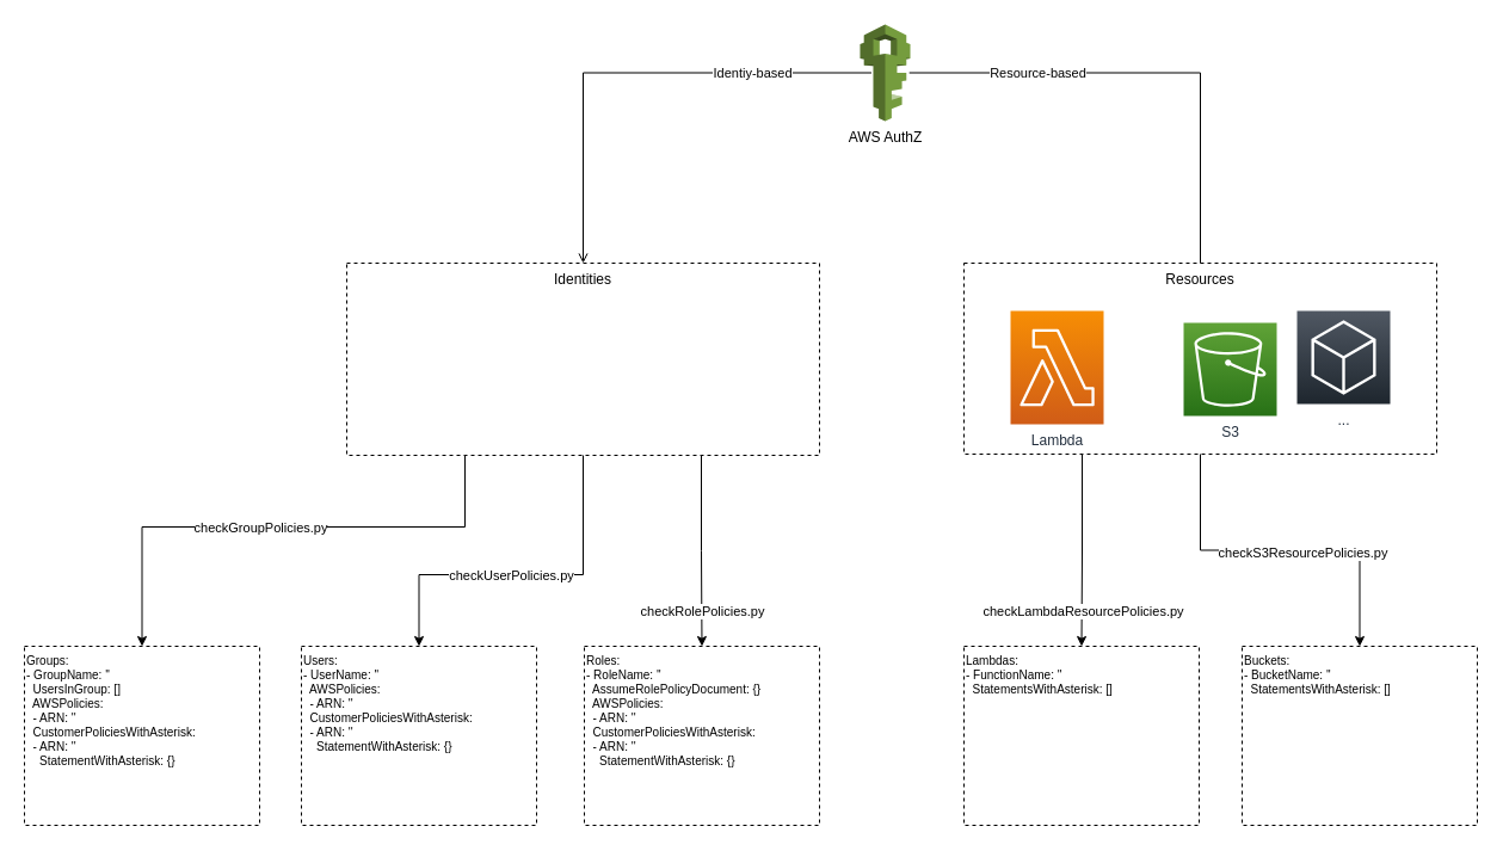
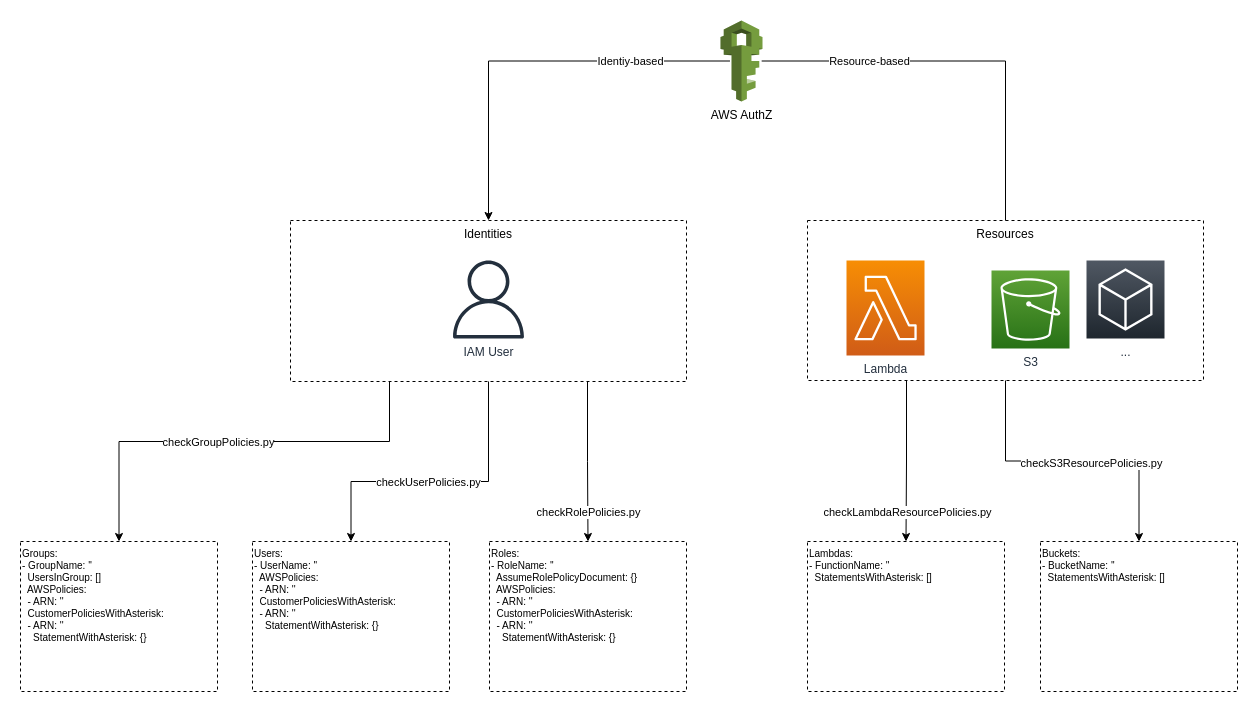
  <mxCell id="0" />
  <mxCell id="1" parent="0" />
  <mxCell id="2" style="edgeStyle=orthogonalEdgeStyle;rounded=0;orthogonalLoop=1;jettySize=auto;html=1;entryX=0.5;entryY=0;entryDx=0;entryDy=0;" edge="1" parent="1" source="8" target="23"><mxGeometry relative="1" as="geometry"><Array as="points"><mxPoint x="488" y="481" /><mxPoint x="351" y="481" /></Array></mxGeometry></mxCell>
  <mxCell id="3" value="checkUserPolicies.py" style="edgeLabel;html=1;align=center;verticalAlign=middle;resizable=0;points=[];" vertex="1" connectable="0" parent="2"><mxGeometry x="-0.157" y="2" relative="1" as="geometry"><mxPoint x="-36" y="-2" as="offset" /></mxGeometry></mxCell>
  <mxCell id="4" style="edgeStyle=orthogonalEdgeStyle;rounded=0;orthogonalLoop=1;jettySize=auto;html=1;exitX=0.75;exitY=1;exitDx=0;exitDy=0;entryX=0.5;entryY=0;entryDx=0;entryDy=0;" edge="1" parent="1" source="8" target="25"><mxGeometry relative="1" as="geometry" /></mxCell>
  <mxCell id="5" value="checkRolePolicies.py" style="edgeLabel;html=1;align=center;verticalAlign=middle;resizable=0;points=[];" vertex="1" connectable="0" parent="4"><mxGeometry x="-0.296" y="1" relative="1" as="geometry"><mxPoint x="-1" y="74" as="offset" /></mxGeometry></mxCell>
  <mxCell id="6" style="edgeStyle=orthogonalEdgeStyle;rounded=0;orthogonalLoop=1;jettySize=auto;html=1;exitX=0.25;exitY=1;exitDx=0;exitDy=0;entryX=0.5;entryY=0;entryDx=0;entryDy=0;" edge="1" parent="1" source="8" target="24"><mxGeometry relative="1" as="geometry"><Array as="points"><mxPoint x="389" y="441" /><mxPoint x="119" y="441" /><mxPoint x="119" y="541" /></Array></mxGeometry></mxCell>
  <mxCell id="7" value="checkGroupPolicies.py" style="edgeLabel;html=1;align=center;verticalAlign=middle;resizable=0;points=[];" vertex="1" connectable="0" parent="6"><mxGeometry x="0.181" y="4" relative="1" as="geometry"><mxPoint x="22" y="-4" as="offset" /></mxGeometry></mxCell>
  <mxCell id="8" value="Identities" style="fillColor=none;strokeColor=#000000;dashed=1;verticalAlign=top;fontStyle=0;fontColor=#000000;whiteSpace=wrap;html=1;" parent="1" vertex="1"><mxGeometry x="290" y="220" width="396" height="161" as="geometry" /></mxCell>
  <mxCell id="9" style="edgeStyle=orthogonalEdgeStyle;rounded=0;orthogonalLoop=1;jettySize=auto;html=1;" edge="1" parent="1" source="13" target="26"><mxGeometry relative="1" as="geometry" /></mxCell>
  <mxCell id="10" value="checkS3ResourcePolicies.py" style="edgeLabel;html=1;align=center;verticalAlign=middle;resizable=0;points=[];" vertex="1" connectable="0" parent="9"><mxGeometry x="-0.228" y="-2" relative="1" as="geometry"><mxPoint x="52" as="offset" /></mxGeometry></mxCell>
  <mxCell id="11" style="edgeStyle=orthogonalEdgeStyle;rounded=0;orthogonalLoop=1;jettySize=auto;html=1;exitX=0.25;exitY=1;exitDx=0;exitDy=0;" edge="1" parent="1" source="13" target="27"><mxGeometry relative="1" as="geometry" /></mxCell>
  <mxCell id="12" value="checkLambdaResourcePolicies.py" style="edgeLabel;html=1;align=center;verticalAlign=middle;resizable=0;points=[];" vertex="1" connectable="0" parent="11"><mxGeometry x="-0.493" y="-2" relative="1" as="geometry"><mxPoint x="2" y="90" as="offset" /></mxGeometry></mxCell>
  <mxCell id="13" value="&lt;font color=&quot;#000000&quot;&gt;Resources&lt;/font&gt;" style="fillColor=none;strokeColor=#000000;dashed=1;verticalAlign=top;fontStyle=0;fontColor=#5A6C86;whiteSpace=wrap;html=1;" parent="1" vertex="1"><mxGeometry x="807" y="220" width="396" height="160" as="geometry" /></mxCell>
- <mxCell id="14" style="edgeStyle=orthogonalEdgeStyle;rounded=0;orthogonalLoop=1;jettySize=auto;html=1;entryX=0.5;entryY=0;entryDx=0;entryDy=0;exitX=0.26;exitY=0.5;exitDx=0;exitDy=0;exitPerimeter=0;endArrow=open;" parent="1" source="22" target="8" edge="1"><mxGeometry relative="1" as="geometry"><mxPoint x="706" y="60" as="sourcePoint" /></mxGeometry></mxCell>
+ <mxCell id="14" style="edgeStyle=orthogonalEdgeStyle;rounded=0;orthogonalLoop=1;jettySize=auto;html=1;entryX=0.5;entryY=0;entryDx=0;entryDy=0;exitX=0.26;exitY=0.5;exitDx=0;exitDy=0;exitPerimeter=0;" parent="1" source="22" target="8" edge="1"><mxGeometry relative="1" as="geometry"><mxPoint x="706" y="60" as="sourcePoint" /></mxGeometry></mxCell>
  <mxCell id="15" value="Identiy-based" style="edgeLabel;html=1;align=center;verticalAlign=middle;resizable=0;points=[];" parent="14" vertex="1" connectable="0"><mxGeometry x="-0.176" relative="1" as="geometry"><mxPoint x="65" as="offset" /></mxGeometry></mxCell>
  <mxCell id="16" style="edgeStyle=orthogonalEdgeStyle;rounded=0;orthogonalLoop=1;jettySize=auto;html=1;exitX=0.92;exitY=0.5;exitDx=0;exitDy=0;exitPerimeter=0;endArrow=none;" parent="1" source="22" target="13" edge="1"><mxGeometry relative="1" as="geometry"><mxPoint x="784" y="60" as="sourcePoint" /></mxGeometry></mxCell>
  <mxCell id="17" value="Resource-based" style="edgeLabel;html=1;align=center;verticalAlign=middle;resizable=0;points=[];" parent="16" vertex="1" connectable="0"><mxGeometry x="-0.702" y="1" relative="1" as="geometry"><mxPoint x="47" y="1" as="offset" /></mxGeometry></mxCell>
+ <mxCell id="18" value="IAM User" style="sketch=0;outlineConnect=0;fontColor=#232F3E;gradientColor=none;fillColor=#232F3D;strokeColor=none;dashed=0;verticalLabelPosition=bottom;verticalAlign=top;align=center;html=1;fontSize=12;fontStyle=0;aspect=fixed;pointerEvents=1;shape=mxgraph.aws4.user;" parent="1" vertex="1"><mxGeometry x="449" y="260" width="78" height="78" as="geometry" /></mxCell>
  <mxCell id="19" value="Lambda" style="sketch=0;points=[[0,0,0],[0.25,0,0],[0.5,0,0],[0.75,0,0],[1,0,0],[0,1,0],[0.25,1,0],[0.5,1,0],[0.75,1,0],[1,1,0],[0,0.25,0],[0,0.5,0],[0,0.75,0],[1,0.25,0],[1,0.5,0],[1,0.75,0]];outlineConnect=0;fontColor=#232F3E;gradientColor=#F78E04;gradientDirection=north;fillColor=#D05C17;strokeColor=#ffffff;dashed=0;verticalLabelPosition=bottom;verticalAlign=top;align=center;html=1;fontSize=12;fontStyle=0;aspect=fixed;shape=mxgraph.aws4.resourceIcon;resIcon=mxgraph.aws4.lambda;" parent="1" vertex="1"><mxGeometry x="846" y="260" width="78" height="95" as="geometry" /></mxCell>
  <mxCell id="20" value="S3" style="sketch=0;points=[[0,0,0],[0.25,0,0],[0.5,0,0],[0.75,0,0],[1,0,0],[0,1,0],[0.25,1,0],[0.5,1,0],[0.75,1,0],[1,1,0],[0,0.25,0],[0,0.5,0],[0,0.75,0],[1,0.25,0],[1,0.5,0],[1,0.75,0]];outlineConnect=0;fontColor=#232F3E;gradientColor=#60A337;gradientDirection=north;fillColor=#277116;strokeColor=#ffffff;dashed=0;verticalLabelPosition=bottom;verticalAlign=top;align=center;html=1;fontSize=12;fontStyle=0;aspect=fixed;shape=mxgraph.aws4.resourceIcon;resIcon=mxgraph.aws4.s3;" parent="1" vertex="1"><mxGeometry x="991" y="270" width="78" height="78" as="geometry" /></mxCell>
  <mxCell id="21" value="..." style="sketch=0;points=[[0,0,0],[0.25,0,0],[0.5,0,0],[0.75,0,0],[1,0,0],[0,1,0],[0.25,1,0],[0.5,1,0],[0.75,1,0],[1,1,0],[0,0.25,0],[0,0.5,0],[0,0.75,0],[1,0.25,0],[1,0.5,0],[1,0.75,0]];gradientDirection=north;outlineConnect=0;fontColor=#232F3E;gradientColor=#505863;fillColor=#1E262E;strokeColor=#ffffff;dashed=0;verticalLabelPosition=bottom;verticalAlign=top;align=center;html=1;fontSize=12;fontStyle=0;aspect=fixed;shape=mxgraph.aws4.resourceIcon;resIcon=mxgraph.aws4.general;" parent="1" vertex="1"><mxGeometry x="1086" y="260" width="78" height="78" as="geometry" /></mxCell>
  <mxCell id="22" value="AWS AuthZ" style="outlineConnect=0;dashed=0;verticalLabelPosition=bottom;verticalAlign=top;align=center;html=1;shape=mxgraph.aws3.iam;fillColor=#759C3E;gradientColor=none;perimeterSpacing=3;" vertex="1" parent="1"><mxGeometry x="720" y="20" width="42" height="81" as="geometry" /></mxCell>
  <mxCell id="23" value="&lt;div style=&quot;font-size: 10px;&quot;&gt;&lt;div style=&quot;border-color: var(--border-color);&quot;&gt;Users:&lt;/div&gt;&lt;div style=&quot;border-color: var(--border-color);&quot;&gt;- UserName: ''&lt;/div&gt;&lt;div style=&quot;border-color: var(--border-color);&quot;&gt;&amp;nbsp; AWSPolicies:&lt;/div&gt;&lt;div style=&quot;border-color: var(--border-color);&quot;&gt;&amp;nbsp; - ARN: ''&lt;/div&gt;&lt;div style=&quot;border-color: var(--border-color);&quot;&gt;&amp;nbsp; CustomerPoliciesWithAsterisk:&lt;/div&gt;&lt;div style=&quot;border-color: var(--border-color);&quot;&gt;&amp;nbsp; - ARN: ''&lt;/div&gt;&lt;div style=&quot;border-color: var(--border-color);&quot;&gt;&amp;nbsp; &amp;nbsp; StatementWithAsterisk: {}&lt;/div&gt;&lt;/div&gt;" style="text;html=1;strokeColor=default;fillColor=none;align=left;verticalAlign=top;whiteSpace=wrap;rounded=0;dashed=1;" vertex="1" parent="1"><mxGeometry x="252" y="541" width="197" height="150" as="geometry" /></mxCell>
  <mxCell id="24" value="&lt;div style=&quot;font-size: 10px;&quot;&gt;&lt;div style=&quot;&quot;&gt;&lt;div style=&quot;border-color: var(--border-color);&quot;&gt;Groups:&lt;/div&gt;&lt;div style=&quot;border-color: var(--border-color);&quot;&gt;- GroupName: ''&lt;/div&gt;&lt;div style=&quot;border-color: var(--border-color);&quot;&gt;&amp;nbsp; UsersInGroup: []&lt;/div&gt;&lt;div style=&quot;border-color: var(--border-color);&quot;&gt;&amp;nbsp; AWSPolicies:&lt;/div&gt;&lt;div style=&quot;border-color: var(--border-color);&quot;&gt;&amp;nbsp; - ARN: ''&lt;/div&gt;&lt;div style=&quot;border-color: var(--border-color);&quot;&gt;&amp;nbsp; CustomerPoliciesWithAsterisk:&lt;/div&gt;&lt;div style=&quot;border-color: var(--border-color);&quot;&gt;&amp;nbsp; - ARN: ''&lt;/div&gt;&lt;div style=&quot;border-color: var(--border-color);&quot;&gt;&amp;nbsp; &amp;nbsp; StatementWithAsterisk: {}&lt;/div&gt;&lt;/div&gt;&lt;/div&gt;" style="text;html=1;strokeColor=default;fillColor=none;align=left;verticalAlign=top;whiteSpace=wrap;rounded=0;dashed=1;" vertex="1" parent="1"><mxGeometry x="20" y="541" width="197" height="150" as="geometry" /></mxCell>
  <mxCell id="25" value="&lt;div style=&quot;font-size: 10px;&quot;&gt;&lt;div style=&quot;&quot;&gt;&lt;div style=&quot;&quot;&gt;&lt;div&gt;Roles:&lt;/div&gt;&lt;div&gt;- RoleName: ''&lt;/div&gt;&lt;div&gt;&amp;nbsp; AssumeRolePolicyDocument: {}&lt;/div&gt;&lt;div&gt;&amp;nbsp; AWSPolicies:&lt;/div&gt;&lt;div&gt;&amp;nbsp; - ARN: ''&lt;/div&gt;&lt;div&gt;&amp;nbsp; CustomerPoliciesWithAsterisk:&lt;/div&gt;&lt;div&gt;&amp;nbsp; - ARN: ''&lt;/div&gt;&lt;div&gt;&amp;nbsp; &amp;nbsp; StatementWithAsterisk: {}&lt;/div&gt;&lt;/div&gt;&lt;/div&gt;&lt;/div&gt;" style="text;html=1;strokeColor=default;fillColor=none;align=left;verticalAlign=top;whiteSpace=wrap;rounded=0;dashed=1;" vertex="1" parent="1"><mxGeometry x="489" y="541" width="197" height="150" as="geometry" /></mxCell>
  <mxCell id="26" value="&lt;div style=&quot;font-size: 10px;&quot;&gt;&lt;div style=&quot;&quot;&gt;&lt;div style=&quot;border-color: var(--border-color);&quot;&gt;Buckets:&lt;/div&gt;&lt;div style=&quot;border-color: var(--border-color);&quot;&gt;- BucketName: ''&lt;/div&gt;&lt;div style=&quot;border-color: var(--border-color);&quot;&gt;&amp;nbsp; StatementsWithAsterisk: []&lt;/div&gt;&lt;/div&gt;&lt;/div&gt;" style="text;html=1;strokeColor=default;fillColor=none;align=left;verticalAlign=top;whiteSpace=wrap;rounded=0;dashed=1;" vertex="1" parent="1"><mxGeometry x="1040" y="541" width="197" height="150" as="geometry" /></mxCell>
  <mxCell id="27" value="&lt;div style=&quot;font-size: 10px;&quot;&gt;&lt;div style=&quot;&quot;&gt;&lt;div&gt;Lambdas:&lt;/div&gt;&lt;div&gt;- FunctionName: ''&lt;/div&gt;&lt;div&gt;&amp;nbsp; StatementsWithAsterisk: []&lt;/div&gt;&lt;/div&gt;&lt;/div&gt;" style="text;html=1;strokeColor=default;fillColor=none;align=left;verticalAlign=top;whiteSpace=wrap;rounded=0;dashed=1;" vertex="1" parent="1"><mxGeometry x="807" y="541" width="197" height="150" as="geometry" /></mxCell>
